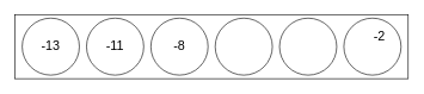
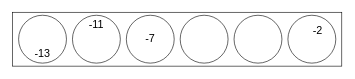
  <mxCell id="0" />
  <mxCell id="1" parent="0" />
  <mxCell id="2" value="" style="rounded=0;whiteSpace=wrap;html=1;fontSize=18;" vertex="1" parent="1"><mxGeometry x="20" y="20" width="550" height="90" as="geometry" /></mxCell>
  <mxCell id="3" value="" style="ellipse;whiteSpace=wrap;html=1;aspect=fixed;" vertex="1" parent="1"><mxGeometry x="480" y="25" width="80" height="80" as="geometry" /></mxCell>
  <mxCell id="4" value="-2" style="text;html=1;strokeColor=none;fillColor=none;align=center;verticalAlign=middle;whiteSpace=wrap;rounded=0;fontSize=18;" vertex="1" parent="1"><mxGeometry x="510" y="40" width="40" height="20" as="geometry" /></mxCell>
  <mxCell id="5" value="" style="ellipse;whiteSpace=wrap;html=1;aspect=fixed;" vertex="1" parent="1"><mxGeometry x="390" y="25" width="80" height="80" as="geometry" /></mxCell>
  <mxCell id="6" value="" style="ellipse;whiteSpace=wrap;html=1;aspect=fixed;" vertex="1" parent="1"><mxGeometry x="300" y="25" width="80" height="80" as="geometry" /></mxCell>
  <mxCell id="7" value="" style="ellipse;whiteSpace=wrap;html=1;aspect=fixed;" vertex="1" parent="1"><mxGeometry x="210" y="25" width="80" height="80" as="geometry" /></mxCell>
- <mxCell id="8" value="-8" style="text;html=1;strokeColor=none;fillColor=none;align=center;verticalAlign=middle;whiteSpace=wrap;rounded=0;fontSize=18;" vertex="1" parent="1"><mxGeometry x="230" y="55" width="40" height="20" as="geometry" /></mxCell>
+ <mxCell id="8" value="-7" style="text;html=1;strokeColor=none;fillColor=none;align=center;verticalAlign=middle;whiteSpace=wrap;rounded=0;fontSize=18;" vertex="1" parent="1"><mxGeometry x="230" y="55" width="40" height="20" as="geometry" /></mxCell>
  <mxCell id="9" value="" style="ellipse;whiteSpace=wrap;html=1;aspect=fixed;" vertex="1" parent="1"><mxGeometry x="120" y="25" width="80" height="80" as="geometry" /></mxCell>
- <mxCell id="10" value="-11" style="text;html=1;strokeColor=none;fillColor=none;align=center;verticalAlign=middle;whiteSpace=wrap;rounded=0;fontSize=18;" vertex="1" parent="1"><mxGeometry x="140" y="55" width="40" height="20" as="geometry" /></mxCell>
+ <mxCell id="10" value="-11" style="text;html=1;strokeColor=none;fillColor=none;align=center;verticalAlign=middle;whiteSpace=wrap;rounded=0;fontSize=18;" vertex="1" parent="1"><mxGeometry x="140" y="30" width="40" height="20" as="geometry" /></mxCell>
  <mxCell id="11" value="" style="ellipse;whiteSpace=wrap;html=1;aspect=fixed;" vertex="1" parent="1"><mxGeometry x="30" y="25" width="80" height="80" as="geometry" /></mxCell>
- <mxCell id="12" value="-13" style="text;html=1;strokeColor=none;fillColor=none;align=center;verticalAlign=middle;whiteSpace=wrap;rounded=0;fontSize=18;" vertex="1" parent="1"><mxGeometry x="50" y="55" width="40" height="20" as="geometry" /></mxCell>
+ <mxCell id="12" value="-13" style="text;html=1;strokeColor=none;fillColor=none;align=center;verticalAlign=middle;whiteSpace=wrap;rounded=0;fontSize=18;" vertex="1" parent="1"><mxGeometry x="50" y="80" width="40" height="20" as="geometry" /></mxCell>
